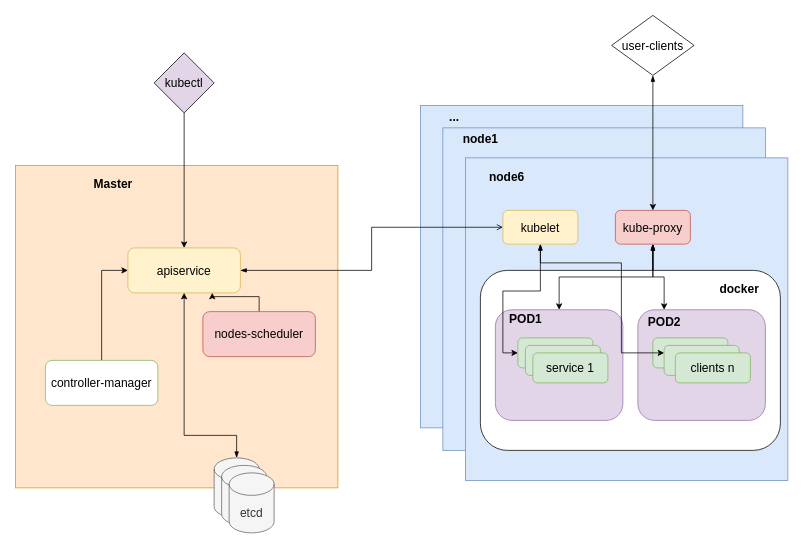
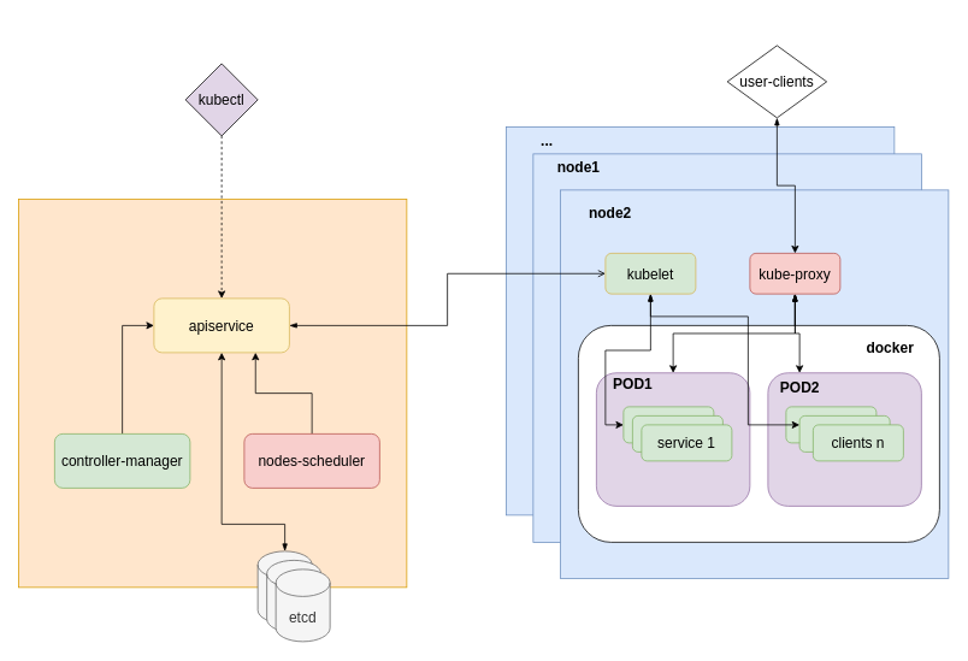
  <mxCell id="0" />
  <mxCell id="1" parent="0" />
  <mxCell id="2" value="&lt;span style=&quot;color: rgba(0, 0, 0, 0); font-family: monospace; font-size: 0px; text-align: start;&quot;&gt;%3CmxGraphModel%3E%3Croot%3E%3CmxCell%20id%3D%220%22%2F%3E%3CmxCell%20id%3D%221%22%20parent%3D%220%22%2F%3E%3CmxCell%20id%3D%222%22%20value%3D%22%26lt%3Bb%26gt%3B%26lt%3Bfont%20style%3D%26quot%3Bfont-size%3A%2016px%3B%26quot%3B%26gt%3Bnode1%26lt%3B%2Ffont%26gt%3B%26lt%3B%2Fb%26gt%3B%22%20style%3D%22text%3Bhtml%3D1%3Bresizable%3D0%3Bautosize%3D1%3Balign%3Dcenter%3BverticalAlign%3Dmiddle%3Bpoints%3D%5B%5D%3BfillColor%3Dnone%3BstrokeColor%3Dnone%3Brounded%3D0%3B%22%20vertex%3D%221%22%20parent%3D%221%22%3E%3CmxGeometry%20x%3D%22695%22%20y%3D%22220%22%20width%3D%2270%22%20height%3D%2230%22%20as%3D%22geometry%22%2F%3E%3C%2FmxCell%3E%3C%2Froot%3E%3C%2FmxGraphModel%3E&lt;/span&gt;" style="whiteSpace=wrap;html=1;aspect=fixed;fillColor=#dae8fc;strokeColor=#6c8ebf;" vertex="1" parent="1"><mxGeometry x="560" y="140" width="430" height="430" as="geometry" /></mxCell>
  <mxCell id="3" value="" style="whiteSpace=wrap;html=1;aspect=fixed;fillColor=#ffe6cc;strokeColor=#d79b00;" vertex="1" parent="1"><mxGeometry x="20" y="220" width="430" height="430" as="geometry" /></mxCell>
- <mxCell id="4" value="&lt;b&gt;&lt;font style=&quot;font-size: 16px;&quot;&gt;Master&lt;/font&gt;&lt;/b&gt;" style="text;html=1;resizable=0;autosize=1;align=center;verticalAlign=middle;points=[];fillColor=none;strokeColor=none;rounded=0;" vertex="1" parent="1"><mxGeometry x="110" y="230" width="80" height="30" as="geometry" /></mxCell>
  <mxCell id="5" value="apiservice" style="rounded=1;whiteSpace=wrap;html=1;fontSize=16;fillColor=#fff2cc;strokeColor=#d6b656;" vertex="1" parent="1"><mxGeometry x="170" y="330" width="150" height="60" as="geometry" /></mxCell>
  <mxCell id="6" style="edgeStyle=orthogonalEdgeStyle;rounded=0;orthogonalLoop=1;jettySize=auto;html=1;exitX=0.5;exitY=0;exitDx=0;exitDy=0;fontSize=16;entryX=0.75;entryY=1;entryDx=0;entryDy=0;" edge="1" parent="1" source="7" target="5"><mxGeometry relative="1" as="geometry" /></mxCell>
- <mxCell id="7" value="nodes-scheduler" style="rounded=1;whiteSpace=wrap;html=1;fontSize=16;fillColor=#f8cecc;strokeColor=#b85450;" vertex="1" parent="1"><mxGeometry x="270" y="415" width="150" height="60" as="geometry" /></mxCell>
+ <mxCell id="7" value="nodes-scheduler" style="rounded=1;whiteSpace=wrap;html=1;fontSize=16;fillColor=#f8cecc;strokeColor=#b85450;" vertex="1" parent="1"><mxGeometry x="270" y="480" width="150" height="60" as="geometry" /></mxCell>
  <mxCell id="8" style="edgeStyle=orthogonalEdgeStyle;rounded=0;orthogonalLoop=1;jettySize=auto;html=1;entryX=0;entryY=0.5;entryDx=0;entryDy=0;fontSize=16;" edge="1" parent="1" source="9" target="5"><mxGeometry relative="1" as="geometry" /></mxCell>
- <mxCell id="9" value="controller-manager" style="rounded=1;whiteSpace=wrap;html=1;fontSize=16;fillColor=#ffffff;strokeColor=#82b366;" vertex="1" parent="1"><mxGeometry x="60" y="480" width="150" height="60" as="geometry" /></mxCell>
- <mxCell id="10" style="edgeStyle=orthogonalEdgeStyle;rounded=0;orthogonalLoop=1;jettySize=auto;html=1;entryX=0.5;entryY=0;entryDx=0;entryDy=0;fontSize=16;" edge="1" parent="1" source="11" target="5"><mxGeometry relative="1" as="geometry" /></mxCell>
+ <mxCell id="9" value="controller-manager" style="rounded=1;whiteSpace=wrap;html=1;fontSize=16;fillColor=#d5e8d4;strokeColor=#82b366;" vertex="1" parent="1"><mxGeometry x="60" y="480" width="150" height="60" as="geometry" /></mxCell>
+ <mxCell id="10" style="edgeStyle=orthogonalEdgeStyle;rounded=0;orthogonalLoop=1;jettySize=auto;html=1;entryX=0.5;entryY=0;entryDx=0;entryDy=0;fontSize=16;dashed=1;" edge="1" parent="1" source="11" target="5"><mxGeometry relative="1" as="geometry" /></mxCell>
  <mxCell id="11" value="kubectl" style="rhombus;whiteSpace=wrap;html=1;fontSize=16;fillColor=#e1d5e7;" vertex="1" parent="1"><mxGeometry x="205" y="70" width="80" height="80" as="geometry" /></mxCell>
  <mxCell id="12" style="edgeStyle=orthogonalEdgeStyle;rounded=0;orthogonalLoop=1;jettySize=auto;html=1;entryX=0.5;entryY=1;entryDx=0;entryDy=0;fontSize=16;startArrow=blockThin;startFill=1;" edge="1" parent="1" source="13" target="5"><mxGeometry relative="1" as="geometry"><Array as="points"><mxPoint x="315" y="580" /><mxPoint x="245" y="580" /></Array></mxGeometry></mxCell>
  <mxCell id="13" value="" style="shape=cylinder3;whiteSpace=wrap;html=1;boundedLbl=1;backgroundOutline=1;size=15;fontSize=16;fillColor=#f5f5f5;fontColor=#333333;strokeColor=#666666;" vertex="1" parent="1"><mxGeometry x="285" y="610" width="60" height="80" as="geometry" /></mxCell>
  <mxCell id="14" value="" style="shape=cylinder3;whiteSpace=wrap;html=1;boundedLbl=1;backgroundOutline=1;size=15;fontSize=16;fillColor=#f5f5f5;fontColor=#333333;strokeColor=#666666;" vertex="1" parent="1"><mxGeometry x="295" y="620" width="60" height="80" as="geometry" /></mxCell>
  <mxCell id="15" value="etcd" style="shape=cylinder3;whiteSpace=wrap;html=1;boundedLbl=1;backgroundOutline=1;size=15;fontSize=16;fillColor=#f5f5f5;fontColor=#333333;strokeColor=#666666;" vertex="1" parent="1"><mxGeometry x="305" y="630" width="60" height="80" as="geometry" /></mxCell>
- <mxCell id="16" value="user-clients" style="rhombus;whiteSpace=wrap;html=1;fontSize=16;" vertex="1" parent="1"><mxGeometry x="815" y="20" width="110" height="80" as="geometry" /></mxCell>
+ <mxCell id="16" value="user-clients" style="rhombus;whiteSpace=wrap;html=1;fontSize=16;" vertex="1" parent="1"><mxGeometry x="805" y="50" width="110" height="80" as="geometry" /></mxCell>
  <mxCell id="17" value="" style="whiteSpace=wrap;html=1;aspect=fixed;fillColor=#dae8fc;strokeColor=#6c8ebf;" vertex="1" parent="1"><mxGeometry x="590" y="170" width="430" height="430" as="geometry" /></mxCell>
  <mxCell id="18" value="" style="whiteSpace=wrap;html=1;aspect=fixed;fillColor=#dae8fc;strokeColor=#6c8ebf;" vertex="1" parent="1"><mxGeometry x="620" y="210" width="430" height="430" as="geometry" /></mxCell>
  <mxCell id="19" value="&lt;b&gt;&lt;font style=&quot;font-size: 16px;&quot;&gt;node1&lt;/font&gt;&lt;/b&gt;" style="text;html=1;resizable=0;autosize=1;align=center;verticalAlign=middle;points=[];fillColor=none;strokeColor=none;rounded=0;" vertex="1" parent="1"><mxGeometry x="605" y="170" width="70" height="30" as="geometry" /></mxCell>
- <mxCell id="20" value="&lt;b&gt;&lt;font style=&quot;font-size: 16px;&quot;&gt;node6&lt;/font&gt;&lt;/b&gt;" style="text;html=1;resizable=0;autosize=1;align=center;verticalAlign=middle;points=[];fillColor=none;strokeColor=none;rounded=0;" vertex="1" parent="1"><mxGeometry x="640" y="220" width="70" height="30" as="geometry" /></mxCell>
+ <mxCell id="20" value="&lt;b&gt;&lt;font style=&quot;font-size: 16px;&quot;&gt;node2&lt;/font&gt;&lt;/b&gt;" style="text;html=1;resizable=0;autosize=1;align=center;verticalAlign=middle;points=[];fillColor=none;strokeColor=none;rounded=0;" vertex="1" parent="1"><mxGeometry x="640" y="220" width="70" height="30" as="geometry" /></mxCell>
  <mxCell id="21" value="&lt;b&gt;&lt;font style=&quot;font-size: 16px;&quot;&gt;...&lt;/font&gt;&lt;/b&gt;" style="text;html=1;resizable=0;autosize=1;align=center;verticalAlign=middle;points=[];fillColor=none;strokeColor=none;rounded=0;" vertex="1" parent="1"><mxGeometry x="585" y="140" width="40" height="30" as="geometry" /></mxCell>
- <mxCell id="22" value="kubelet" style="rounded=1;whiteSpace=wrap;html=1;fontSize=16;fillColor=#fff2cc;strokeColor=#d6b656;" vertex="1" parent="1"><mxGeometry x="670" y="280" width="100" height="45" as="geometry" /></mxCell>
+ <mxCell id="22" value="kubelet" style="rounded=1;whiteSpace=wrap;html=1;fontSize=16;fillColor=#d5e8d4;strokeColor=#d6b656;" vertex="1" parent="1"><mxGeometry x="670" y="280" width="100" height="45" as="geometry" /></mxCell>
  <mxCell id="23" style="edgeStyle=orthogonalEdgeStyle;rounded=0;orthogonalLoop=1;jettySize=auto;html=1;fontSize=16;startArrow=blockThin;startFill=1;" edge="1" parent="1" source="27" target="30"><mxGeometry relative="1" as="geometry" /></mxCell>
  <mxCell id="24" style="edgeStyle=orthogonalEdgeStyle;rounded=0;orthogonalLoop=1;jettySize=auto;html=1;entryX=0.5;entryY=0;entryDx=0;entryDy=0;fontSize=16;startArrow=blockThin;startFill=1;" edge="1" parent="1" source="27" target="30"><mxGeometry relative="1" as="geometry" /></mxCell>
  <mxCell id="25" value="" style="rounded=1;whiteSpace=wrap;html=1;fontSize=16;" vertex="1" parent="1"><mxGeometry x="640" y="360" width="400" height="240" as="geometry" /></mxCell>
  <mxCell id="26" style="edgeStyle=orthogonalEdgeStyle;rounded=0;orthogonalLoop=1;jettySize=auto;html=1;fontSize=16;startArrow=blockThin;startFill=1;" edge="1" parent="1" source="27" target="30"><mxGeometry relative="1" as="geometry" /></mxCell>
- <mxCell id="27" value="kube-proxy" style="rounded=1;whiteSpace=wrap;html=1;fontSize=16;fillColor=#f8cecc;strokeColor=#b85450;" vertex="1" parent="1"><mxGeometry x="820" y="280" width="100" height="45" as="geometry" /></mxCell>
+ <mxCell id="27" value="kube-proxy" style="rounded=1;whiteSpace=wrap;html=1;fontSize=16;fillColor=#f8cecc;strokeColor=#b85450;" vertex="1" parent="1"><mxGeometry x="830" y="280" width="100" height="45" as="geometry" /></mxCell>
  <mxCell id="28" style="edgeStyle=orthogonalEdgeStyle;rounded=0;orthogonalLoop=1;jettySize=auto;html=1;fontSize=16;startArrow=blockThin;startFill=1;" edge="1" parent="1" source="16" target="27"><mxGeometry relative="1" as="geometry" /></mxCell>
  <mxCell id="29" value="&lt;b&gt;&lt;font style=&quot;font-size: 16px;&quot;&gt;docker&lt;/font&gt;&lt;/b&gt;" style="text;html=1;resizable=0;autosize=1;align=center;verticalAlign=middle;points=[];fillColor=none;strokeColor=none;rounded=0;" vertex="1" parent="1"><mxGeometry x="945" y="370" width="80" height="30" as="geometry" /></mxCell>
  <mxCell id="30" value="" style="rounded=1;whiteSpace=wrap;html=1;fontSize=16;fillColor=#e1d5e7;strokeColor=#9673a6;" vertex="1" parent="1"><mxGeometry x="660" y="412.5" width="170" height="147.5" as="geometry" /></mxCell>
  <mxCell id="31" value="&lt;b&gt;&lt;font style=&quot;font-size: 16px;&quot;&gt;POD1&lt;/font&gt;&lt;/b&gt;" style="text;html=1;resizable=0;autosize=1;align=center;verticalAlign=middle;points=[];fillColor=none;strokeColor=none;rounded=0;" vertex="1" parent="1"><mxGeometry x="665" y="410" width="70" height="30" as="geometry" /></mxCell>
  <mxCell id="32" value="" style="rounded=1;whiteSpace=wrap;html=1;fontSize=16;fillColor=#e1d5e7;strokeColor=#9673a6;" vertex="1" parent="1"><mxGeometry x="850" y="412.5" width="170" height="147.5" as="geometry" /></mxCell>
  <mxCell id="33" value="&lt;b&gt;&lt;font style=&quot;font-size: 16px;&quot;&gt;POD2&lt;/font&gt;&lt;/b&gt;" style="text;html=1;resizable=0;autosize=1;align=center;verticalAlign=middle;points=[];fillColor=none;strokeColor=none;rounded=0;" vertex="1" parent="1"><mxGeometry x="850" y="412.5" width="70" height="30" as="geometry" /></mxCell>
  <mxCell id="34" value="service 1" style="rounded=1;whiteSpace=wrap;html=1;fontSize=16;fillColor=#d5e8d4;strokeColor=#82b366;" vertex="1" parent="1"><mxGeometry x="690" y="450" width="100" height="40" as="geometry" /></mxCell>
  <mxCell id="35" value="service 1" style="rounded=1;whiteSpace=wrap;html=1;fontSize=16;fillColor=#d5e8d4;strokeColor=#82b366;" vertex="1" parent="1"><mxGeometry x="700" y="460" width="100" height="40" as="geometry" /></mxCell>
  <mxCell id="36" value="service 1" style="rounded=1;whiteSpace=wrap;html=1;fontSize=16;fillColor=#d5e8d4;strokeColor=#82b366;" vertex="1" parent="1"><mxGeometry x="710" y="470" width="100" height="40" as="geometry" /></mxCell>
  <mxCell id="37" value="service 1" style="rounded=1;whiteSpace=wrap;html=1;fontSize=16;fillColor=#d5e8d4;strokeColor=#82b366;" vertex="1" parent="1"><mxGeometry x="870" y="450" width="100" height="40" as="geometry" /></mxCell>
  <mxCell id="38" value="service 1" style="rounded=1;whiteSpace=wrap;html=1;fontSize=16;fillColor=#d5e8d4;strokeColor=#82b366;" vertex="1" parent="1"><mxGeometry x="885" y="460" width="100" height="40" as="geometry" /></mxCell>
  <mxCell id="39" value="clients n" style="rounded=1;whiteSpace=wrap;html=1;fontSize=16;fillColor=#d5e8d4;strokeColor=#82b366;" vertex="1" parent="1"><mxGeometry x="900" y="470" width="100" height="40" as="geometry" /></mxCell>
  <mxCell id="40" style="edgeStyle=orthogonalEdgeStyle;rounded=0;orthogonalLoop=1;jettySize=auto;html=1;entryX=0;entryY=0.5;entryDx=0;entryDy=0;fontSize=16;startArrow=blockThin;startFill=1;endArrow=open;" edge="1" parent="1" source="5" target="22"><mxGeometry relative="1" as="geometry" /></mxCell>
  <mxCell id="41" value="" style="edgeStyle=orthogonalEdgeStyle;rounded=0;orthogonalLoop=1;jettySize=auto;html=1;fontSize=16;startArrow=blockThin;startFill=1;" edge="1" parent="1" source="27" target="33"><mxGeometry relative="1" as="geometry" /></mxCell>
  <mxCell id="42" style="edgeStyle=orthogonalEdgeStyle;rounded=0;orthogonalLoop=1;jettySize=auto;html=1;entryX=0;entryY=0.5;entryDx=0;entryDy=0;fontSize=16;startArrow=blockThin;startFill=1;" edge="1" parent="1" source="22" target="34"><mxGeometry relative="1" as="geometry" /></mxCell>
  <mxCell id="43" style="edgeStyle=orthogonalEdgeStyle;rounded=0;orthogonalLoop=1;jettySize=auto;html=1;entryX=0;entryY=0.25;entryDx=0;entryDy=0;fontSize=16;startArrow=blockThin;startFill=1;" edge="1" parent="1" source="22" target="38"><mxGeometry relative="1" as="geometry"><Array as="points"><mxPoint x="720" y="350" /><mxPoint x="828" y="350" /><mxPoint x="828" y="470" /></Array></mxGeometry></mxCell>
